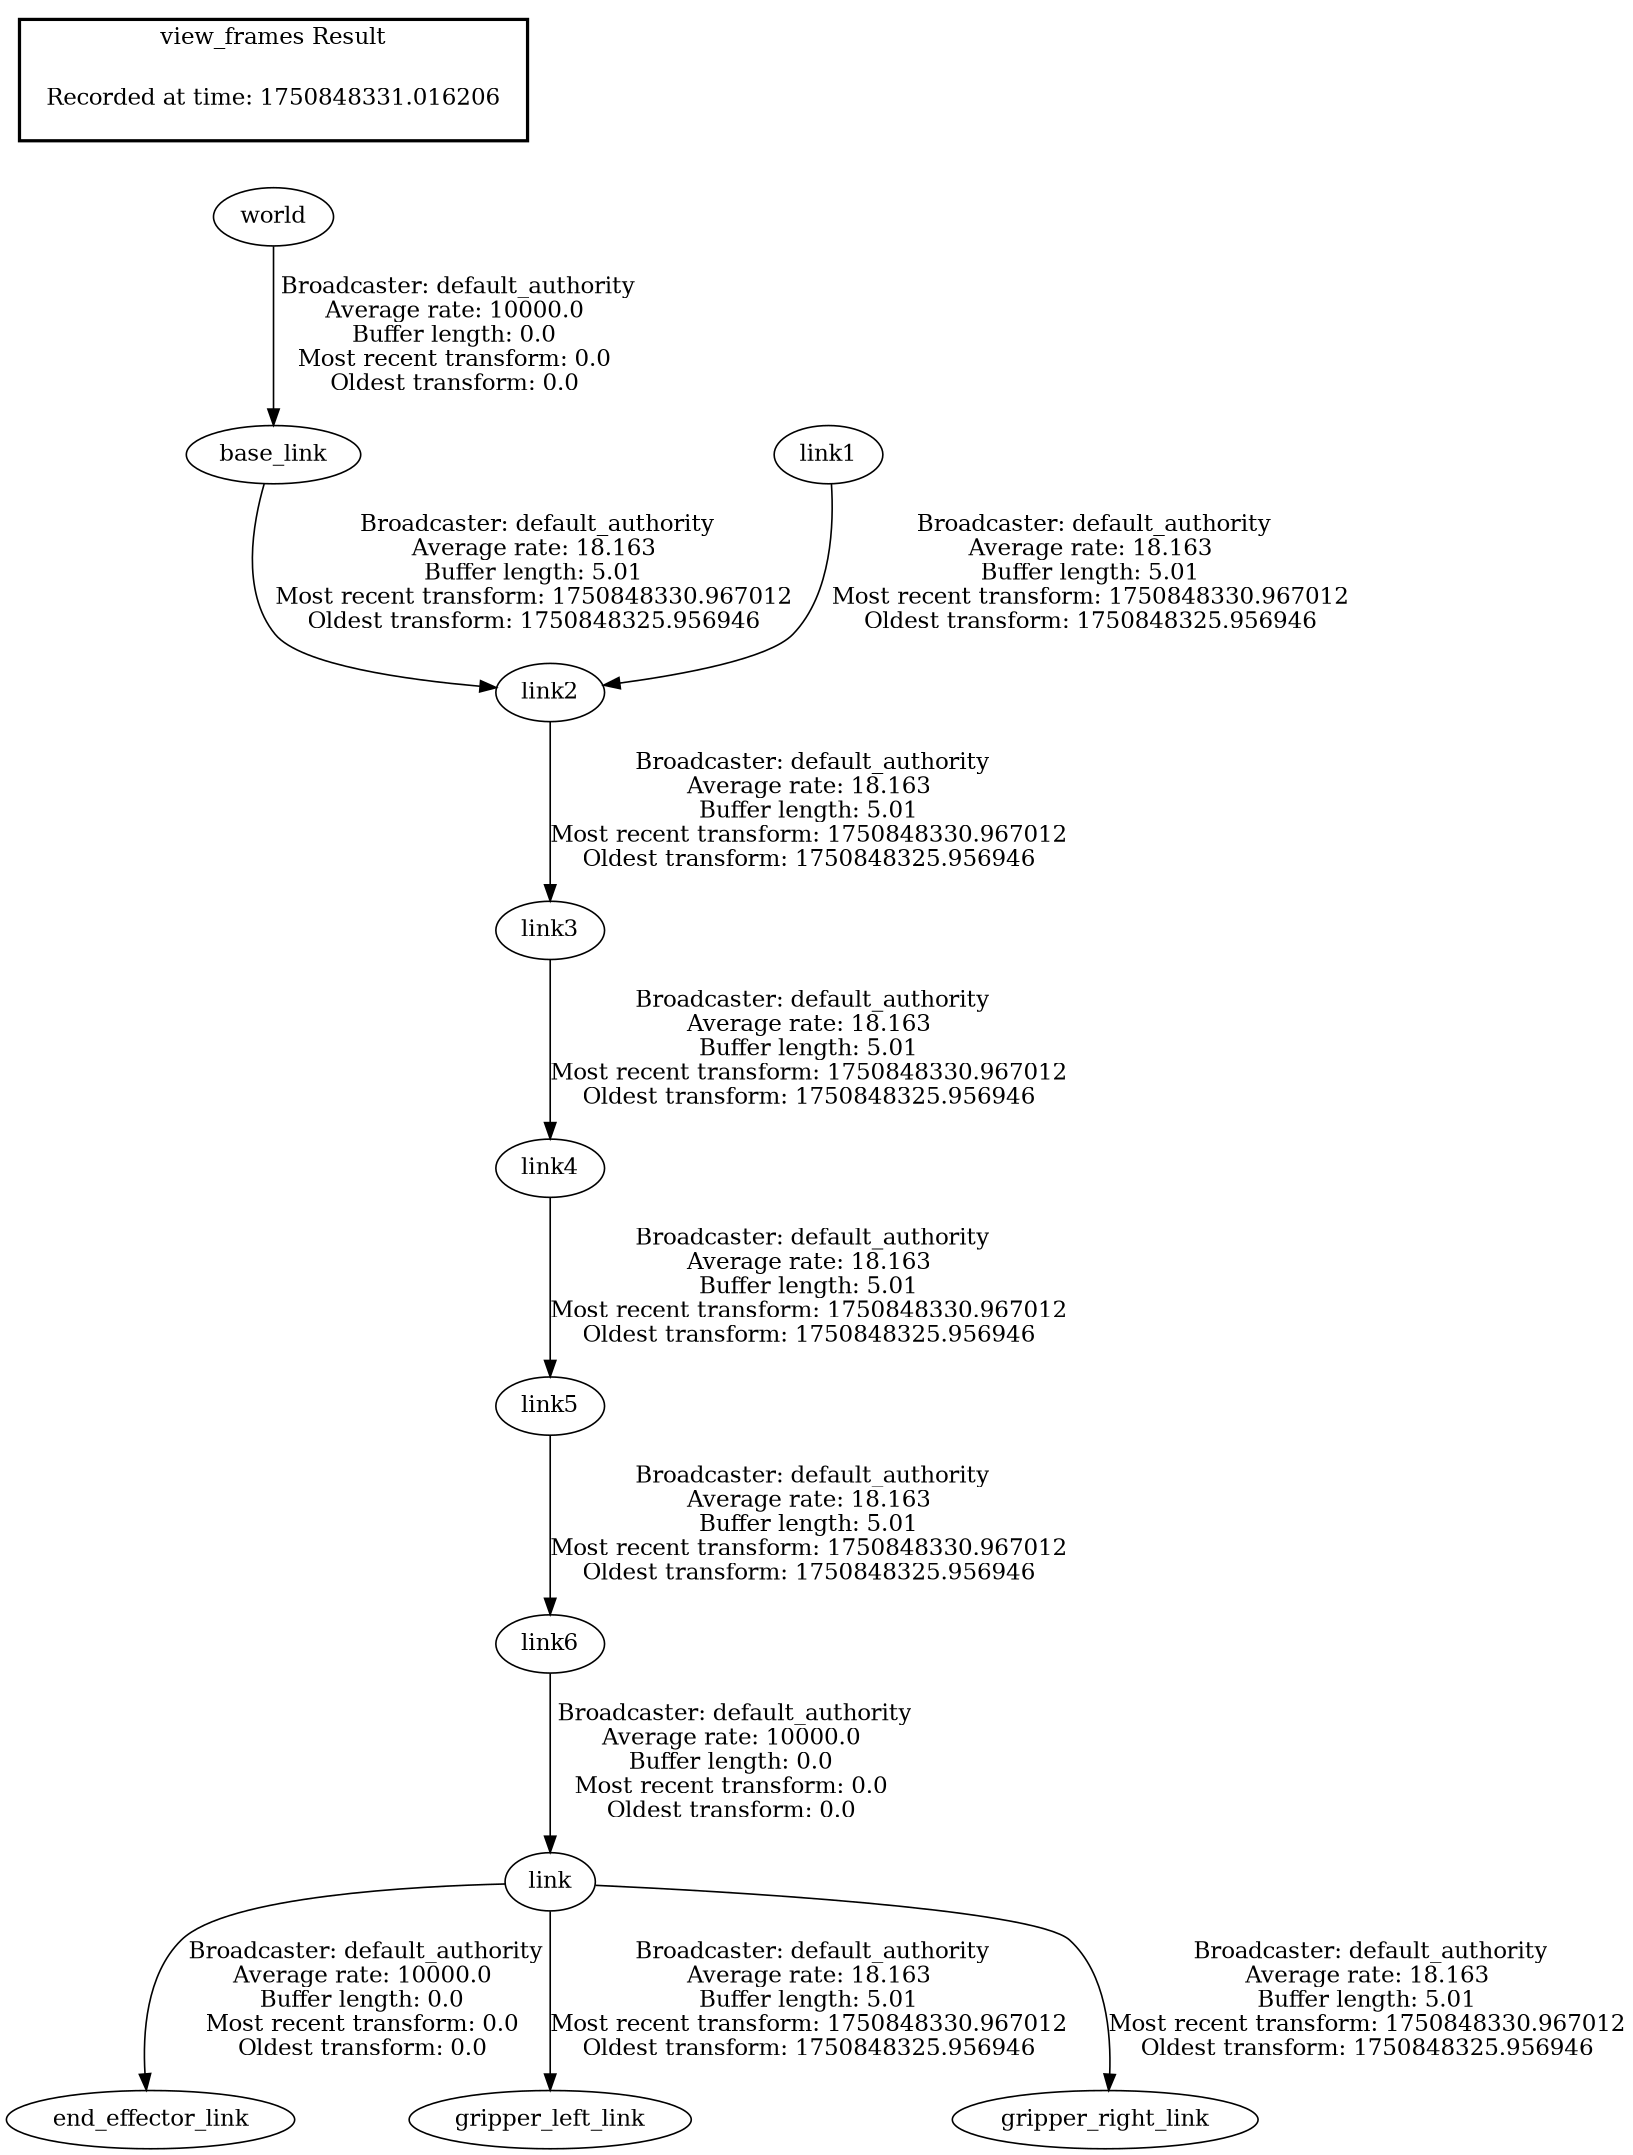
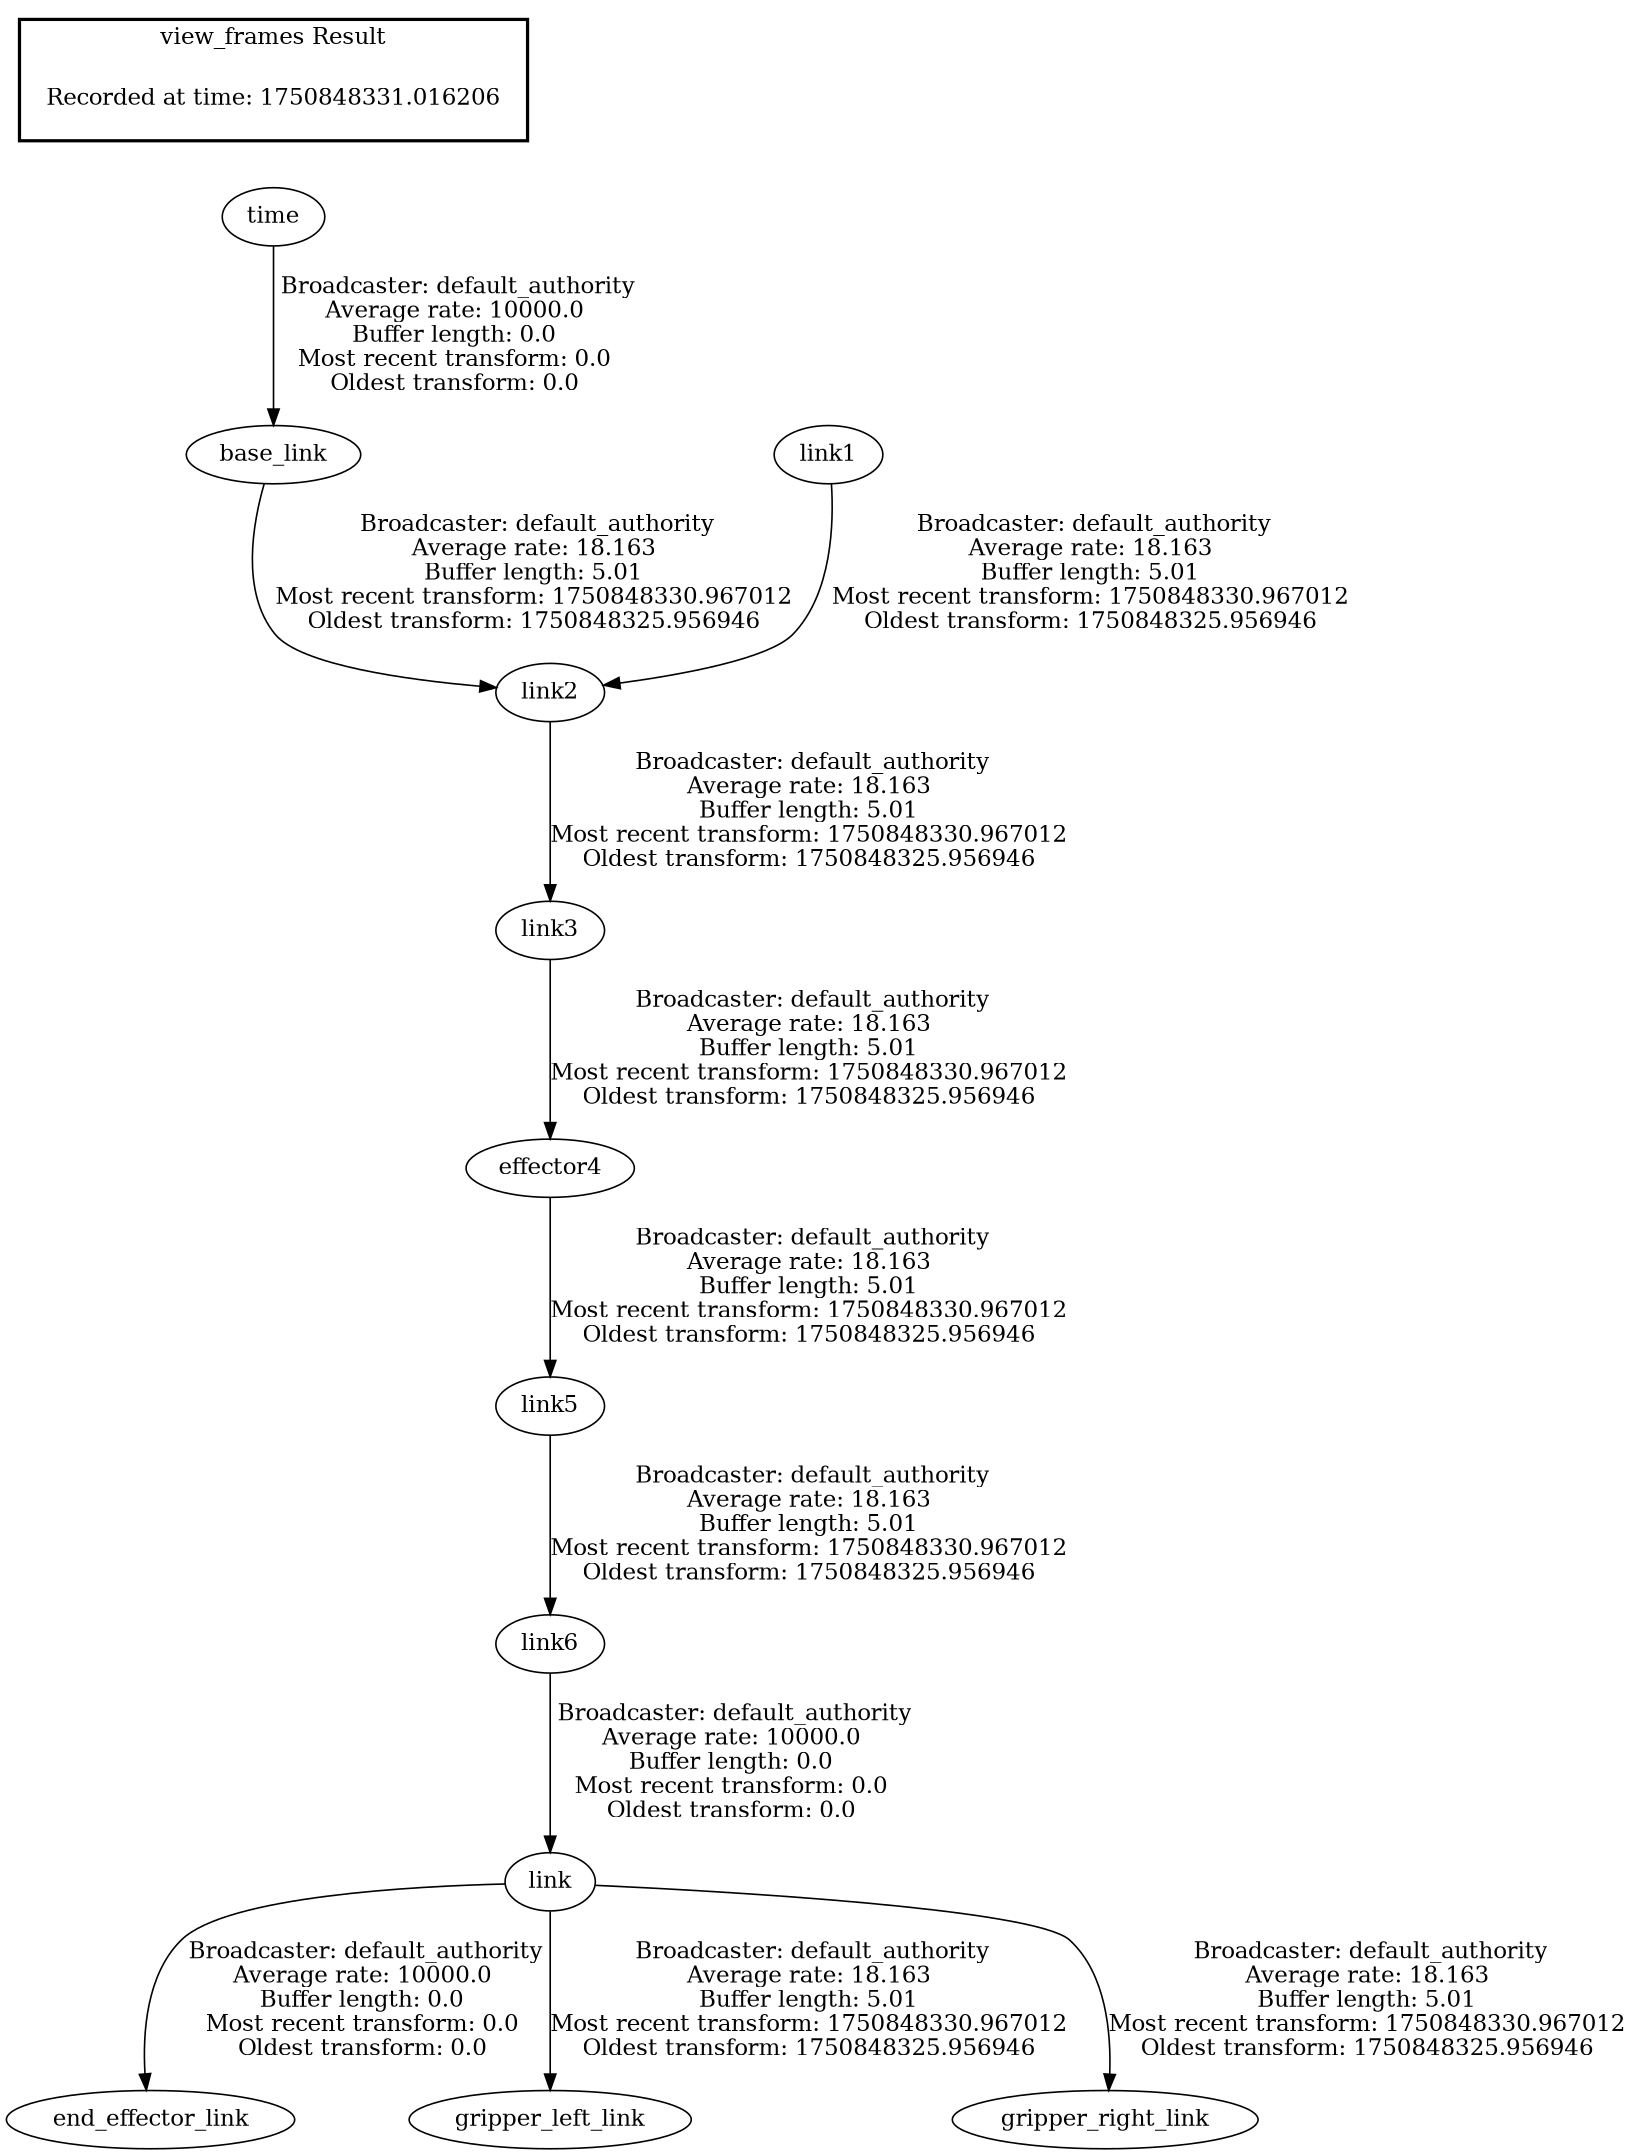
  digraph {
    "Recorded at time: 1750848331.016206" [shape=plaintext]
-   world
+   world [label=time]
    n3 [label=link]
    end_effector_link
    gripper_left_link
    gripper_right_link
    link6
    link5
    base_link
    link2
    link1
    link3
-   link4
+   link4 [label=effector4]
    subgraph cluster_1 {
      color=black
      label="view_frames Result"
      style=bold
      "Recorded at time: 1750848331.016206"
    }
    "Recorded at time: 1750848331.016206" -> world [style=invis]
    world -> base_link [label=" Broadcaster: default_authority\nAverage rate: 10000.0\nBuffer length: 0.0\nMost recent transform: 0.0\nOldest transform: 0.0\n"]
    n3 -> end_effector_link [label=" Broadcaster: default_authority\nAverage rate: 10000.0\nBuffer length: 0.0\nMost recent transform: 0.0\nOldest transform: 0.0\n"]
    n3 -> gripper_left_link [label=" Broadcaster: default_authority\nAverage rate: 18.163\nBuffer length: 5.01\nMost recent transform: 1750848330.967012\nOldest transform: 1750848325.956946\n"]
    n3 -> gripper_right_link [label=" Broadcaster: default_authority\nAverage rate: 18.163\nBuffer length: 5.01\nMost recent transform: 1750848330.967012\nOldest transform: 1750848325.956946\n"]
    link6 -> n3 [label=" Broadcaster: default_authority\nAverage rate: 10000.0\nBuffer length: 0.0\nMost recent transform: 0.0\nOldest transform: 0.0\n"]
    link5 -> link6 [label=" Broadcaster: default_authority\nAverage rate: 18.163\nBuffer length: 5.01\nMost recent transform: 1750848330.967012\nOldest transform: 1750848325.956946\n"]
    base_link -> link2 [label=" Broadcaster: default_authority\nAverage rate: 18.163\nBuffer length: 5.01\nMost recent transform: 1750848330.967012\nOldest transform: 1750848325.956946\n"]
    link2 -> link3 [label=" Broadcaster: default_authority\nAverage rate: 18.163\nBuffer length: 5.01\nMost recent transform: 1750848330.967012\nOldest transform: 1750848325.956946\n"]
    link1 -> link2 [label=" Broadcaster: default_authority\nAverage rate: 18.163\nBuffer length: 5.01\nMost recent transform: 1750848330.967012\nOldest transform: 1750848325.956946\n"]
    link3 -> link4 [label=" Broadcaster: default_authority\nAverage rate: 18.163\nBuffer length: 5.01\nMost recent transform: 1750848330.967012\nOldest transform: 1750848325.956946\n"]
    link4 -> link5 [label=" Broadcaster: default_authority\nAverage rate: 18.163\nBuffer length: 5.01\nMost recent transform: 1750848330.967012\nOldest transform: 1750848325.956946\n"]
  }
